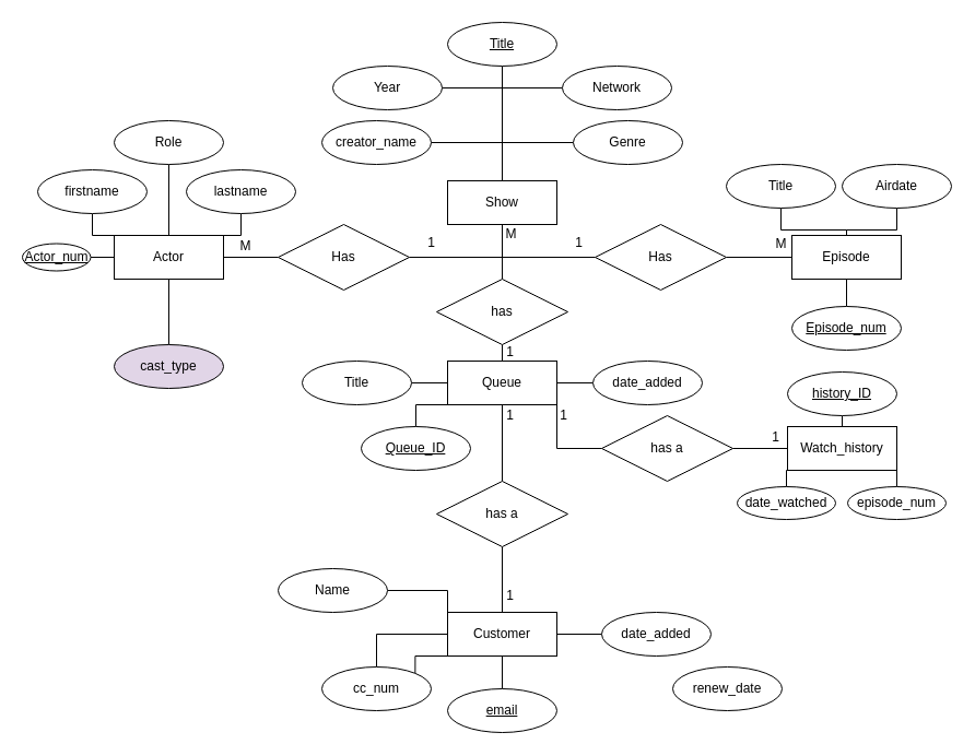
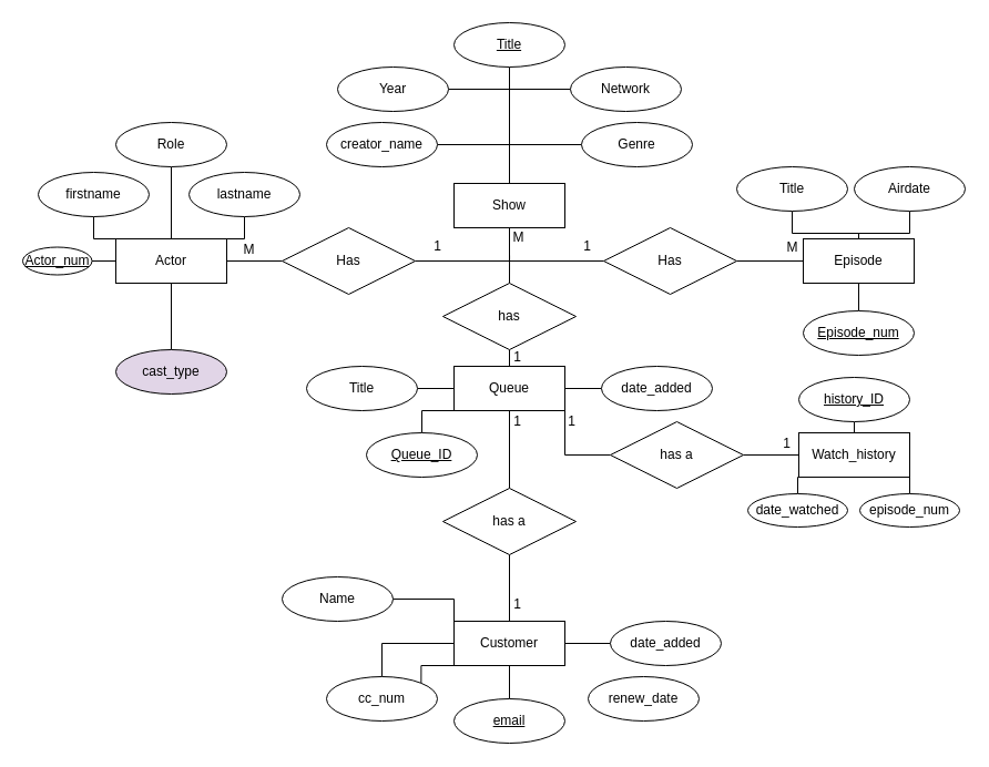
  <mxCell id="0" />
  <mxCell id="1" parent="0" />
  <mxCell id="2" style="edgeStyle=orthogonalEdgeStyle;rounded=0;orthogonalLoop=1;jettySize=auto;html=1;exitX=0.5;exitY=1;exitDx=0;exitDy=0;entryX=1;entryY=0.5;entryDx=0;entryDy=0;endArrow=none;endFill=0;" parent="1" source="4" target="31" edge="1"><mxGeometry relative="1" as="geometry" /></mxCell>
  <mxCell id="3" style="edgeStyle=orthogonalEdgeStyle;rounded=0;orthogonalLoop=1;jettySize=auto;html=1;exitX=0.5;exitY=1;exitDx=0;exitDy=0;entryX=0;entryY=0.5;entryDx=0;entryDy=0;endArrow=none;endFill=0;" parent="1" source="4" target="33" edge="1"><mxGeometry relative="1" as="geometry" /></mxCell>
  <mxCell id="4" value="Show" style="whiteSpace=wrap;html=1;align=center;" parent="1" vertex="1"><mxGeometry x="409" y="165" width="100" height="40" as="geometry" /></mxCell>
  <mxCell id="5" value="" style="edgeStyle=orthogonalEdgeStyle;rounded=0;orthogonalLoop=1;jettySize=auto;html=1;endArrow=none;endFill=0;" parent="1" source="6" target="55" edge="1"><mxGeometry relative="1" as="geometry" /></mxCell>
  <mxCell id="6" value="Episode" style="whiteSpace=wrap;html=1;align=center;" parent="1" vertex="1"><mxGeometry x="724" y="215" width="100" height="40" as="geometry" /></mxCell>
  <mxCell id="7" value="" style="edgeStyle=orthogonalEdgeStyle;rounded=0;orthogonalLoop=1;jettySize=auto;html=1;endArrow=none;endFill=0;" parent="1" source="10" target="53" edge="1"><mxGeometry relative="1" as="geometry" /></mxCell>
  <mxCell id="8" value="" style="edgeStyle=orthogonalEdgeStyle;rounded=0;orthogonalLoop=1;jettySize=auto;html=1;endArrow=none;endFill=0;" parent="1" source="10" target="56" edge="1"><mxGeometry relative="1" as="geometry" /></mxCell>
  <mxCell id="9" style="edgeStyle=orthogonalEdgeStyle;rounded=0;orthogonalLoop=1;jettySize=auto;html=1;exitX=0.5;exitY=1;exitDx=0;exitDy=0;entryX=0.5;entryY=0;entryDx=0;entryDy=0;endArrow=none;endFill=0;" parent="1" source="10" target="81" edge="1"><mxGeometry relative="1" as="geometry" /></mxCell>
  <mxCell id="10" value="Actor" style="whiteSpace=wrap;html=1;align=center;" parent="1" vertex="1"><mxGeometry x="104" y="215" width="100" height="40" as="geometry" /></mxCell>
  <mxCell id="11" style="edgeStyle=orthogonalEdgeStyle;rounded=0;orthogonalLoop=1;jettySize=auto;html=1;exitX=0.5;exitY=1;exitDx=0;exitDy=0;endArrow=none;endFill=0;" parent="1" source="12" edge="1"><mxGeometry relative="1" as="geometry"><mxPoint x="459" y="150" as="targetPoint" /></mxGeometry></mxCell>
  <mxCell id="12" value="&lt;u&gt;Title&lt;/u&gt;" style="ellipse;whiteSpace=wrap;html=1;align=center;" parent="1" vertex="1"><mxGeometry x="409" y="20" width="100" height="40" as="geometry" /></mxCell>
  <mxCell id="13" style="edgeStyle=orthogonalEdgeStyle;rounded=0;orthogonalLoop=1;jettySize=auto;html=1;exitX=0;exitY=0.5;exitDx=0;exitDy=0;entryX=0.5;entryY=0;entryDx=0;entryDy=0;endArrow=none;endFill=0;" parent="1" source="14" target="4" edge="1"><mxGeometry relative="1" as="geometry" /></mxCell>
  <mxCell id="14" value="Network" style="ellipse;whiteSpace=wrap;html=1;align=center;" parent="1" vertex="1"><mxGeometry x="514" y="60" width="100" height="40" as="geometry" /></mxCell>
  <mxCell id="15" style="edgeStyle=orthogonalEdgeStyle;rounded=0;orthogonalLoop=1;jettySize=auto;html=1;exitX=1;exitY=0.5;exitDx=0;exitDy=0;entryX=0.5;entryY=0;entryDx=0;entryDy=0;endArrow=none;endFill=0;" parent="1" source="16" target="4" edge="1"><mxGeometry relative="1" as="geometry" /></mxCell>
  <mxCell id="16" value="Year" style="ellipse;whiteSpace=wrap;html=1;align=center;" parent="1" vertex="1"><mxGeometry x="304" y="60" width="100" height="40" as="geometry" /></mxCell>
  <mxCell id="17" style="edgeStyle=orthogonalEdgeStyle;rounded=0;orthogonalLoop=1;jettySize=auto;html=1;entryX=0.5;entryY=0;entryDx=0;entryDy=0;endArrow=none;endFill=0;" parent="1" source="18" target="4" edge="1"><mxGeometry relative="1" as="geometry" /></mxCell>
  <mxCell id="18" value="Genre" style="ellipse;whiteSpace=wrap;html=1;align=center;" parent="1" vertex="1"><mxGeometry x="524" y="110" width="100" height="40" as="geometry" /></mxCell>
  <mxCell id="19" style="edgeStyle=orthogonalEdgeStyle;rounded=0;orthogonalLoop=1;jettySize=auto;html=1;exitX=1;exitY=0.5;exitDx=0;exitDy=0;entryX=0.5;entryY=0;entryDx=0;entryDy=0;endArrow=none;endFill=0;" parent="1" source="20" target="4" edge="1"><mxGeometry relative="1" as="geometry" /></mxCell>
  <mxCell id="20" value="creator_name" style="ellipse;whiteSpace=wrap;html=1;align=center;" parent="1" vertex="1"><mxGeometry x="294" y="110" width="100" height="40" as="geometry" /></mxCell>
  <mxCell id="21" style="edgeStyle=orthogonalEdgeStyle;rounded=0;orthogonalLoop=1;jettySize=auto;html=1;exitX=0;exitY=0.5;exitDx=0;exitDy=0;entryX=1;entryY=0.5;entryDx=0;entryDy=0;endArrow=none;endFill=0;" parent="1" source="64" target="47" edge="1"><mxGeometry relative="1" as="geometry"><mxPoint x="399" y="310" as="sourcePoint" /></mxGeometry></mxCell>
  <mxCell id="22" style="edgeStyle=orthogonalEdgeStyle;rounded=0;orthogonalLoop=1;jettySize=auto;html=1;exitX=1;exitY=0.5;exitDx=0;exitDy=0;entryX=0;entryY=0.5;entryDx=0;entryDy=0;endArrow=none;endFill=0;" parent="1" source="64" target="46" edge="1"><mxGeometry relative="1" as="geometry"><mxPoint x="519" y="310" as="sourcePoint" /></mxGeometry></mxCell>
  <mxCell id="23" value="" style="edgeStyle=orthogonalEdgeStyle;rounded=0;orthogonalLoop=1;jettySize=auto;html=1;endArrow=none;endFill=0;" parent="1" source="29" target="51" edge="1"><mxGeometry relative="1" as="geometry" /></mxCell>
  <mxCell id="24" value="" style="edgeStyle=orthogonalEdgeStyle;rounded=0;orthogonalLoop=1;jettySize=auto;html=1;endArrow=none;endFill=0;" parent="1" source="29" target="52" edge="1"><mxGeometry relative="1" as="geometry" /></mxCell>
  <mxCell id="25" value="" style="edgeStyle=orthogonalEdgeStyle;rounded=0;orthogonalLoop=1;jettySize=auto;html=1;endArrow=none;endFill=0;exitX=0.5;exitY=1;exitDx=0;exitDy=0;" parent="1" source="49" target="49" edge="1"><mxGeometry relative="1" as="geometry" /></mxCell>
  <mxCell id="26" style="edgeStyle=orthogonalEdgeStyle;rounded=0;orthogonalLoop=1;jettySize=auto;html=1;exitX=0;exitY=1;exitDx=0;exitDy=0;entryX=1;entryY=0;entryDx=0;entryDy=0;endArrow=none;endFill=0;" parent="1" source="29" target="52" edge="1"><mxGeometry relative="1" as="geometry" /></mxCell>
  <mxCell id="27" style="edgeStyle=orthogonalEdgeStyle;rounded=0;orthogonalLoop=1;jettySize=auto;html=1;exitX=0;exitY=0;exitDx=0;exitDy=0;entryX=1;entryY=0.5;entryDx=0;entryDy=0;endArrow=none;endFill=0;" parent="1" source="29" target="50" edge="1"><mxGeometry relative="1" as="geometry" /></mxCell>
  <mxCell id="28" style="edgeStyle=orthogonalEdgeStyle;rounded=0;orthogonalLoop=1;jettySize=auto;html=1;exitX=0.5;exitY=1;exitDx=0;exitDy=0;entryX=0.5;entryY=0;entryDx=0;entryDy=0;endArrow=none;endFill=0;" parent="1" source="29" target="49" edge="1"><mxGeometry relative="1" as="geometry" /></mxCell>
  <mxCell id="29" value="Customer" style="whiteSpace=wrap;html=1;align=center;" parent="1" vertex="1"><mxGeometry x="409" y="560" width="100" height="40" as="geometry" /></mxCell>
  <mxCell id="30" style="edgeStyle=orthogonalEdgeStyle;rounded=0;orthogonalLoop=1;jettySize=auto;html=1;exitX=0;exitY=0.5;exitDx=0;exitDy=0;entryX=1;entryY=0.5;entryDx=0;entryDy=0;endArrow=none;endFill=0;" parent="1" source="31" target="10" edge="1"><mxGeometry relative="1" as="geometry" /></mxCell>
  <mxCell id="31" value="Has" style="shape=rhombus;perimeter=rhombusPerimeter;whiteSpace=wrap;html=1;align=center;" parent="1" vertex="1"><mxGeometry x="254" y="205" width="120" height="60" as="geometry" /></mxCell>
  <mxCell id="32" style="edgeStyle=orthogonalEdgeStyle;rounded=0;orthogonalLoop=1;jettySize=auto;html=1;exitX=1;exitY=0.5;exitDx=0;exitDy=0;entryX=0;entryY=0.5;entryDx=0;entryDy=0;endArrow=none;endFill=0;" parent="1" source="33" target="6" edge="1"><mxGeometry relative="1" as="geometry" /></mxCell>
  <mxCell id="33" value="Has" style="shape=rhombus;perimeter=rhombusPerimeter;whiteSpace=wrap;html=1;align=center;" parent="1" vertex="1"><mxGeometry x="544" y="205" width="120" height="60" as="geometry" /></mxCell>
  <mxCell id="34" value="M" style="text;html=1;align=center;verticalAlign=middle;resizable=0;points=[];autosize=1;strokeColor=none;fillColor=none;" parent="1" vertex="1"><mxGeometry x="209" y="210" width="30" height="30" as="geometry" /></mxCell>
  <mxCell id="35" value="1" style="text;html=1;align=center;verticalAlign=middle;resizable=0;points=[];autosize=1;strokeColor=none;fillColor=none;" parent="1" vertex="1"><mxGeometry x="379" y="207" width="30" height="30" as="geometry" /></mxCell>
  <mxCell id="36" value="M" style="text;html=1;align=center;verticalAlign=middle;resizable=0;points=[];autosize=1;strokeColor=none;fillColor=none;" parent="1" vertex="1"><mxGeometry x="699" y="208" width="30" height="30" as="geometry" /></mxCell>
  <mxCell id="37" value="1" style="text;html=1;align=center;verticalAlign=middle;resizable=0;points=[];autosize=1;strokeColor=none;fillColor=none;" parent="1" vertex="1"><mxGeometry x="514" y="207" width="30" height="30" as="geometry" /></mxCell>
  <mxCell id="38" style="edgeStyle=orthogonalEdgeStyle;rounded=0;orthogonalLoop=1;jettySize=auto;html=1;exitX=0.5;exitY=1;exitDx=0;exitDy=0;entryX=0.5;entryY=0;entryDx=0;entryDy=0;endArrow=none;endFill=0;" parent="1" source="39" target="6" edge="1"><mxGeometry relative="1" as="geometry" /></mxCell>
  <mxCell id="39" value="Title" style="ellipse;whiteSpace=wrap;html=1;align=center;" parent="1" vertex="1"><mxGeometry x="664" y="150" width="100" height="40" as="geometry" /></mxCell>
  <mxCell id="40" style="edgeStyle=orthogonalEdgeStyle;rounded=0;orthogonalLoop=1;jettySize=auto;html=1;exitX=0.5;exitY=1;exitDx=0;exitDy=0;entryX=0.5;entryY=0;entryDx=0;entryDy=0;endArrow=none;endFill=0;" parent="1" source="41" target="6" edge="1"><mxGeometry relative="1" as="geometry" /></mxCell>
  <mxCell id="41" value="Airdate" style="ellipse;whiteSpace=wrap;html=1;align=center;" parent="1" vertex="1"><mxGeometry x="770" y="150" width="100" height="40" as="geometry" /></mxCell>
  <mxCell id="42" style="edgeStyle=orthogonalEdgeStyle;rounded=0;orthogonalLoop=1;jettySize=auto;html=1;exitX=0.5;exitY=1;exitDx=0;exitDy=0;entryX=0.5;entryY=0;entryDx=0;entryDy=0;endArrow=none;endFill=0;" parent="1" source="43" target="10" edge="1"><mxGeometry relative="1" as="geometry" /></mxCell>
  <mxCell id="43" value="firstname" style="ellipse;whiteSpace=wrap;html=1;align=center;" parent="1" vertex="1"><mxGeometry x="34" y="155" width="100" height="40" as="geometry" /></mxCell>
  <mxCell id="44" style="edgeStyle=orthogonalEdgeStyle;rounded=0;orthogonalLoop=1;jettySize=auto;html=1;exitX=0.5;exitY=1;exitDx=0;exitDy=0;entryX=0.5;entryY=0;entryDx=0;entryDy=0;endArrow=none;endFill=0;" parent="1" source="45" target="10" edge="1"><mxGeometry relative="1" as="geometry" /></mxCell>
  <mxCell id="45" value="lastname" style="ellipse;whiteSpace=wrap;html=1;align=center;" parent="1" vertex="1"><mxGeometry x="170" y="155" width="100" height="40" as="geometry" /></mxCell>
  <mxCell id="46" value="date_added" style="ellipse;whiteSpace=wrap;html=1;align=center;" parent="1" vertex="1"><mxGeometry x="542" y="330" width="100" height="40" as="geometry" /></mxCell>
  <mxCell id="47" value="Title" style="ellipse;whiteSpace=wrap;html=1;align=center;" parent="1" vertex="1"><mxGeometry x="276" y="330" width="100" height="40" as="geometry" /></mxCell>
- <mxCell id="48" value="renew_date" style="ellipse;whiteSpace=wrap;html=1;align=center;" parent="1" vertex="1"><mxGeometry x="615" y="610" width="100" height="40" as="geometry" /></mxCell>
+ <mxCell id="48" value="renew_date" style="ellipse;whiteSpace=wrap;html=1;align=center;" parent="1" vertex="1"><mxGeometry x="530" y="610" width="100" height="40" as="geometry" /></mxCell>
  <mxCell id="49" value="&lt;u&gt;email&lt;/u&gt;" style="ellipse;whiteSpace=wrap;html=1;align=center;" parent="1" vertex="1"><mxGeometry x="409" y="630" width="100" height="40" as="geometry" /></mxCell>
  <mxCell id="50" value="Name" style="ellipse;whiteSpace=wrap;html=1;align=center;" parent="1" vertex="1"><mxGeometry x="254" y="520" width="100" height="40" as="geometry" /></mxCell>
  <mxCell id="51" value="date_added" style="ellipse;whiteSpace=wrap;html=1;align=center;" parent="1" vertex="1"><mxGeometry x="550" y="560" width="100" height="40" as="geometry" /></mxCell>
  <mxCell id="52" value="cc_num" style="ellipse;whiteSpace=wrap;html=1;align=center;" parent="1" vertex="1"><mxGeometry x="294" y="610" width="100" height="40" as="geometry" /></mxCell>
  <mxCell id="53" value="Role" style="ellipse;whiteSpace=wrap;html=1;align=center;" parent="1" vertex="1"><mxGeometry x="104" y="110" width="100" height="40" as="geometry" /></mxCell>
  <mxCell id="54" value="M" style="text;html=1;align=center;verticalAlign=middle;resizable=0;points=[];autosize=1;strokeColor=none;fillColor=none;" parent="1" vertex="1"><mxGeometry x="452" y="199" width="30" height="30" as="geometry" /></mxCell>
  <mxCell id="55" value="Episode_num" style="ellipse;whiteSpace=wrap;html=1;align=center;fontStyle=4;" parent="1" vertex="1"><mxGeometry x="724" y="280" width="100" height="40" as="geometry" /></mxCell>
  <mxCell id="56" value="Actor_num" style="ellipse;whiteSpace=wrap;html=1;align=center;fontStyle=4;" parent="1" vertex="1"><mxGeometry y="222.5" width="62.5" height="25" as="geometry" x="20" /></mxCell>
  <mxCell id="57" value="" style="edgeStyle=orthogonalEdgeStyle;rounded=0;orthogonalLoop=1;jettySize=auto;html=1;endArrow=none;endFill=0;" parent="1" source="60" target="67" edge="1"><mxGeometry relative="1" as="geometry" /></mxCell>
  <mxCell id="58" style="edgeStyle=orthogonalEdgeStyle;rounded=0;orthogonalLoop=1;jettySize=auto;html=1;exitX=1;exitY=1;exitDx=0;exitDy=0;entryX=0.5;entryY=0;entryDx=0;entryDy=0;endArrow=none;endFill=0;" parent="1" source="60" target="68" edge="1"><mxGeometry relative="1" as="geometry" /></mxCell>
  <mxCell id="59" style="edgeStyle=orthogonalEdgeStyle;rounded=0;orthogonalLoop=1;jettySize=auto;html=1;exitX=0;exitY=1;exitDx=0;exitDy=0;entryX=0.5;entryY=0;entryDx=0;entryDy=0;endArrow=none;endFill=0;" parent="1" source="60" target="71" edge="1"><mxGeometry relative="1" as="geometry" /></mxCell>
  <mxCell id="60" value="Watch_history" style="whiteSpace=wrap;html=1;align=center;" parent="1" vertex="1"><mxGeometry x="720" y="390" width="100" height="40" as="geometry" /></mxCell>
  <mxCell id="61" value="" style="edgeStyle=orthogonalEdgeStyle;rounded=0;orthogonalLoop=1;jettySize=auto;html=1;endArrow=none;endFill=0;" parent="1" source="64" target="66" edge="1"><mxGeometry relative="1" as="geometry" /></mxCell>
  <mxCell id="62" style="edgeStyle=orthogonalEdgeStyle;rounded=0;orthogonalLoop=1;jettySize=auto;html=1;exitX=1;exitY=1;exitDx=0;exitDy=0;entryX=0;entryY=0.5;entryDx=0;entryDy=0;endArrow=none;endFill=0;" parent="1" source="64" target="67" edge="1"><mxGeometry relative="1" as="geometry" /></mxCell>
  <mxCell id="63" style="edgeStyle=orthogonalEdgeStyle;rounded=0;orthogonalLoop=1;jettySize=auto;html=1;exitX=0;exitY=1;exitDx=0;exitDy=0;entryX=0.5;entryY=0;entryDx=0;entryDy=0;endArrow=none;endFill=0;" parent="1" source="64" target="80" edge="1"><mxGeometry relative="1" as="geometry" /></mxCell>
  <mxCell id="64" value="Queue" style="whiteSpace=wrap;html=1;align=center;" parent="1" vertex="1"><mxGeometry x="409" y="330" width="100" height="40" as="geometry" /></mxCell>
  <mxCell id="65" style="edgeStyle=orthogonalEdgeStyle;rounded=0;orthogonalLoop=1;jettySize=auto;html=1;exitX=0.5;exitY=1;exitDx=0;exitDy=0;entryX=0.5;entryY=0;entryDx=0;entryDy=0;endArrow=none;endFill=0;" parent="1" source="66" target="29" edge="1"><mxGeometry relative="1" as="geometry" /></mxCell>
  <mxCell id="66" value="has a" style="shape=rhombus;perimeter=rhombusPerimeter;whiteSpace=wrap;html=1;align=center;" parent="1" vertex="1"><mxGeometry x="399" y="440" width="120" height="60" as="geometry" /></mxCell>
  <mxCell id="67" value="has a" style="shape=rhombus;perimeter=rhombusPerimeter;whiteSpace=wrap;html=1;align=center;" parent="1" vertex="1"><mxGeometry x="550" y="380" width="120" height="60" as="geometry" /></mxCell>
  <mxCell id="68" value="episode_num" style="ellipse;whiteSpace=wrap;html=1;align=center;" parent="1" vertex="1"><mxGeometry x="775" y="445" width="90" height="30" as="geometry" /></mxCell>
  <mxCell id="69" style="edgeStyle=orthogonalEdgeStyle;rounded=0;orthogonalLoop=1;jettySize=auto;html=1;exitX=0.5;exitY=1;exitDx=0;exitDy=0;entryX=0.5;entryY=0;entryDx=0;entryDy=0;endArrow=none;endFill=0;" parent="1" source="70" target="60" edge="1"><mxGeometry relative="1" as="geometry" /></mxCell>
  <mxCell id="70" value="history_ID" style="ellipse;whiteSpace=wrap;html=1;align=center;fontStyle=4;" parent="1" vertex="1"><mxGeometry x="720" y="340" width="100" height="40" as="geometry" /></mxCell>
  <mxCell id="71" value="date_watched" style="ellipse;whiteSpace=wrap;html=1;align=center;" parent="1" vertex="1"><mxGeometry x="674" y="445" width="90" height="30" as="geometry" /></mxCell>
  <mxCell id="72" value="1" style="text;html=1;align=center;verticalAlign=middle;resizable=0;points=[];autosize=1;strokeColor=none;fillColor=none;" parent="1" vertex="1"><mxGeometry x="451" y="307" width="30" height="30" as="geometry" /></mxCell>
  <mxCell id="73" style="edgeStyle=orthogonalEdgeStyle;rounded=0;orthogonalLoop=1;jettySize=auto;html=1;exitX=0.5;exitY=0;exitDx=0;exitDy=0;endArrow=none;endFill=0;" parent="1" source="75" edge="1"><mxGeometry relative="1" as="geometry"><mxPoint x="459.048" y="230" as="targetPoint" /></mxGeometry></mxCell>
  <mxCell id="74" style="edgeStyle=orthogonalEdgeStyle;rounded=0;orthogonalLoop=1;jettySize=auto;html=1;exitX=0.5;exitY=1;exitDx=0;exitDy=0;entryX=0.5;entryY=0;entryDx=0;entryDy=0;endArrow=none;endFill=0;" parent="1" source="75" target="64" edge="1"><mxGeometry relative="1" as="geometry" /></mxCell>
  <mxCell id="75" value="has" style="shape=rhombus;perimeter=rhombusPerimeter;whiteSpace=wrap;html=1;align=center;" parent="1" vertex="1"><mxGeometry x="399" y="255" width="120" height="60" as="geometry" /></mxCell>
  <mxCell id="76" value="1" style="text;html=1;align=center;verticalAlign=middle;resizable=0;points=[];autosize=1;strokeColor=none;fillColor=none;" parent="1" vertex="1"><mxGeometry x="500" y="365" width="30" height="30" as="geometry" /></mxCell>
  <mxCell id="77" value="1" style="text;html=1;align=center;verticalAlign=middle;resizable=0;points=[];autosize=1;strokeColor=none;fillColor=none;" parent="1" vertex="1"><mxGeometry x="694" y="385" width="30" height="30" as="geometry" /></mxCell>
  <mxCell id="78" value="1" style="text;html=1;align=center;verticalAlign=middle;resizable=0;points=[];autosize=1;strokeColor=none;fillColor=none;" parent="1" vertex="1"><mxGeometry x="451" y="365" width="30" height="30" as="geometry" /></mxCell>
  <mxCell id="79" value="1" style="text;html=1;align=center;verticalAlign=middle;resizable=0;points=[];autosize=1;strokeColor=none;fillColor=none;" parent="1" vertex="1"><mxGeometry x="451" y="530" width="30" height="30" as="geometry" /></mxCell>
  <mxCell id="80" value="&lt;u&gt;Queue_ID&lt;/u&gt;" style="ellipse;whiteSpace=wrap;html=1;align=center;" parent="1" vertex="1"><mxGeometry x="330" y="390" width="100" height="40" as="geometry" /></mxCell>
  <mxCell id="81" value="cast_type" style="ellipse;whiteSpace=wrap;html=1;align=center;fillColor=#e1d5e7;" parent="1" vertex="1"><mxGeometry x="104" y="315" width="100" height="40" as="geometry" /></mxCell>
